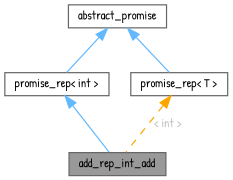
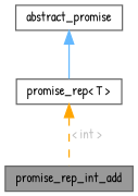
  digraph {
    fontname="Patrick Hand"
    node [color=gray40 fillcolor=white fontname="Patrick Hand" fontsize=10 shape=box style=filled]
    edge [color=steelblue1 dir=back fontname="Patrick Hand" fontsize=10 labelfontname=Helvetica labelfontsize=10 style=solid]
-   n1 [fillcolor=grey60 fontcolor=black height=0.2 label=add_rep_int_add width=0.4]
-   n2 [height=0.2 label="promise_rep\< int \>" width=0.4]
+   n1 [fillcolor=grey60 fontcolor=black height=0.2 label=promise_rep_int_add width=0.4]
    n3 [height=0.2 label=abstract_promise width=0.4]
    n4 [height=0.2 label="promise_rep\< T \>" width=0.4]
-   n2 -> n1
-   n3 -> n2
    n3 -> n4
    n4 -> n1 [color=orange fontcolor=grey label=" \< int \>" style=dashed]
  }
